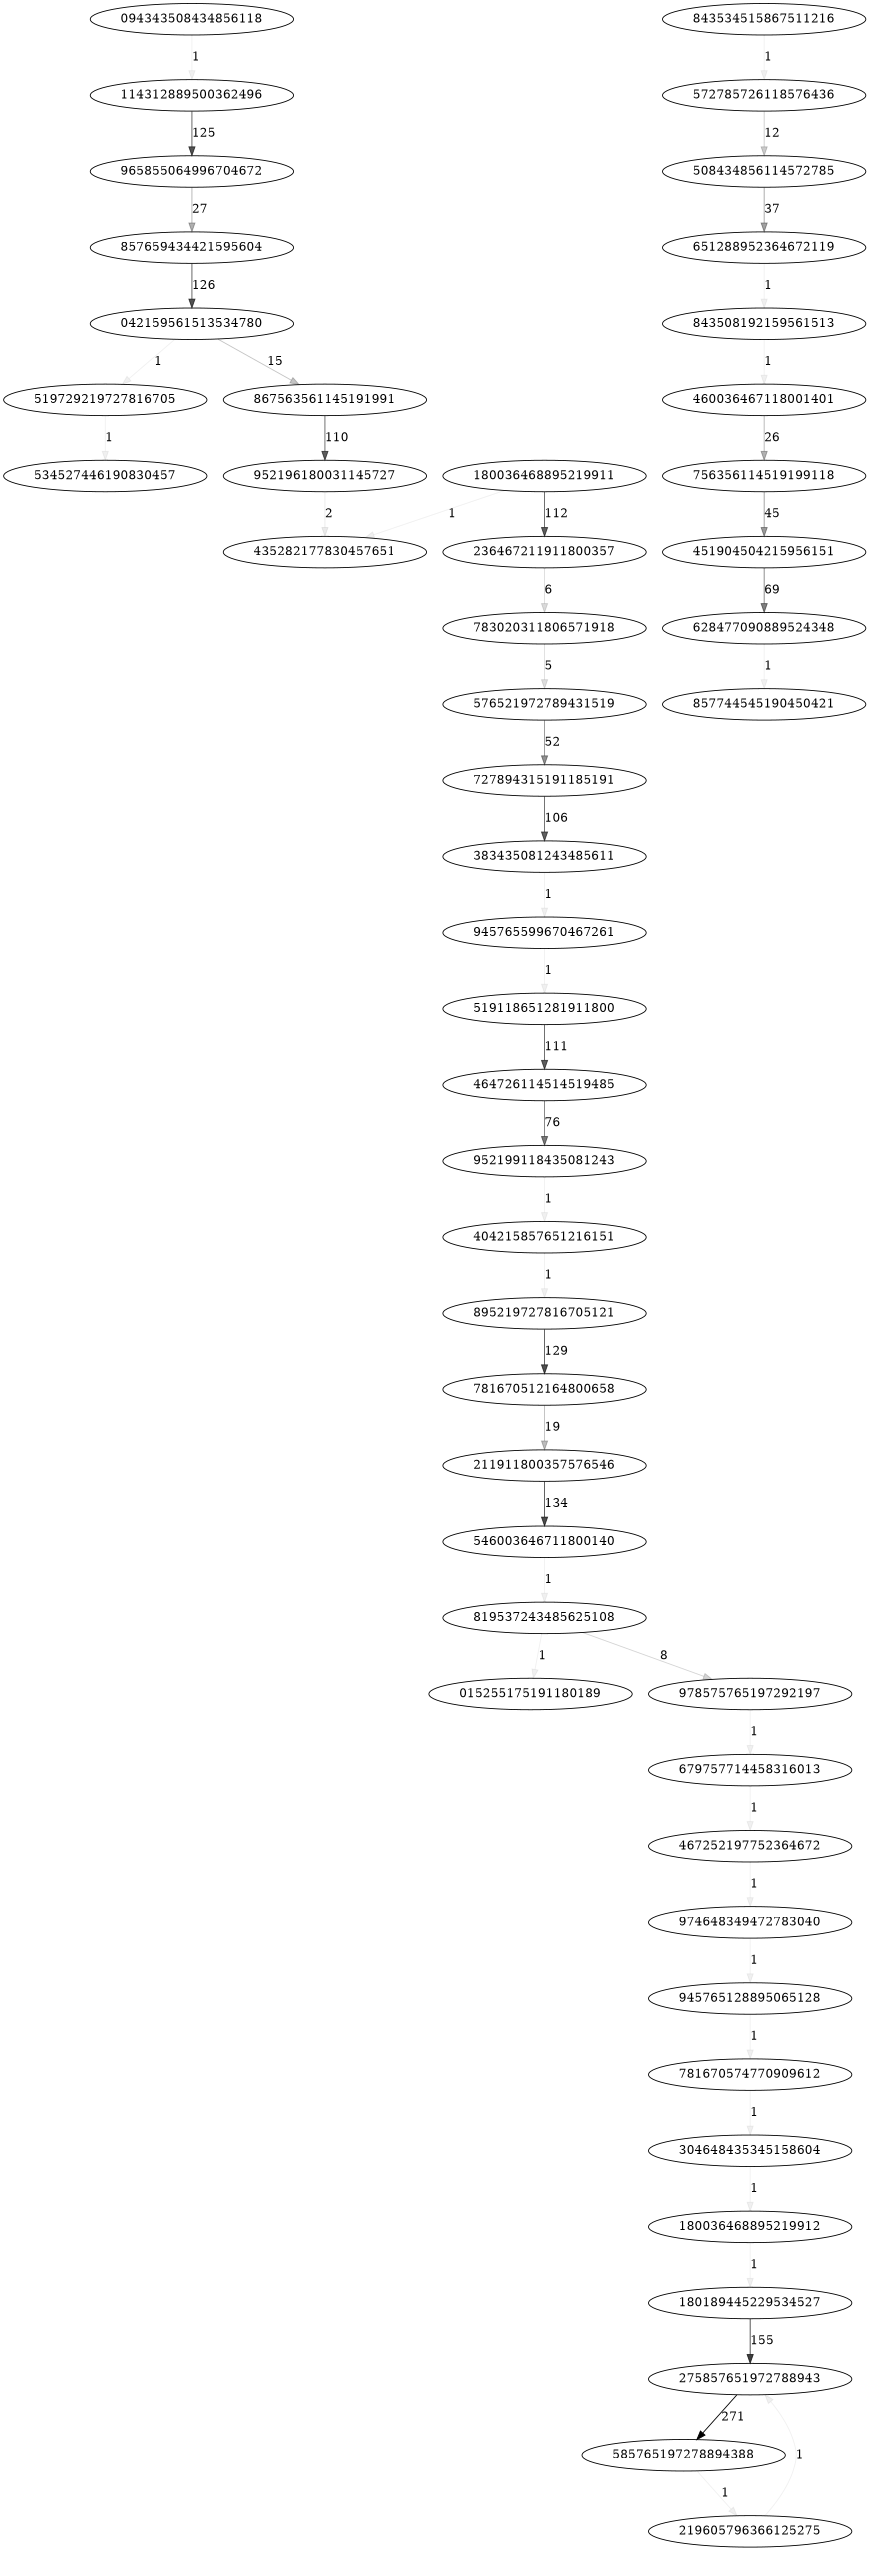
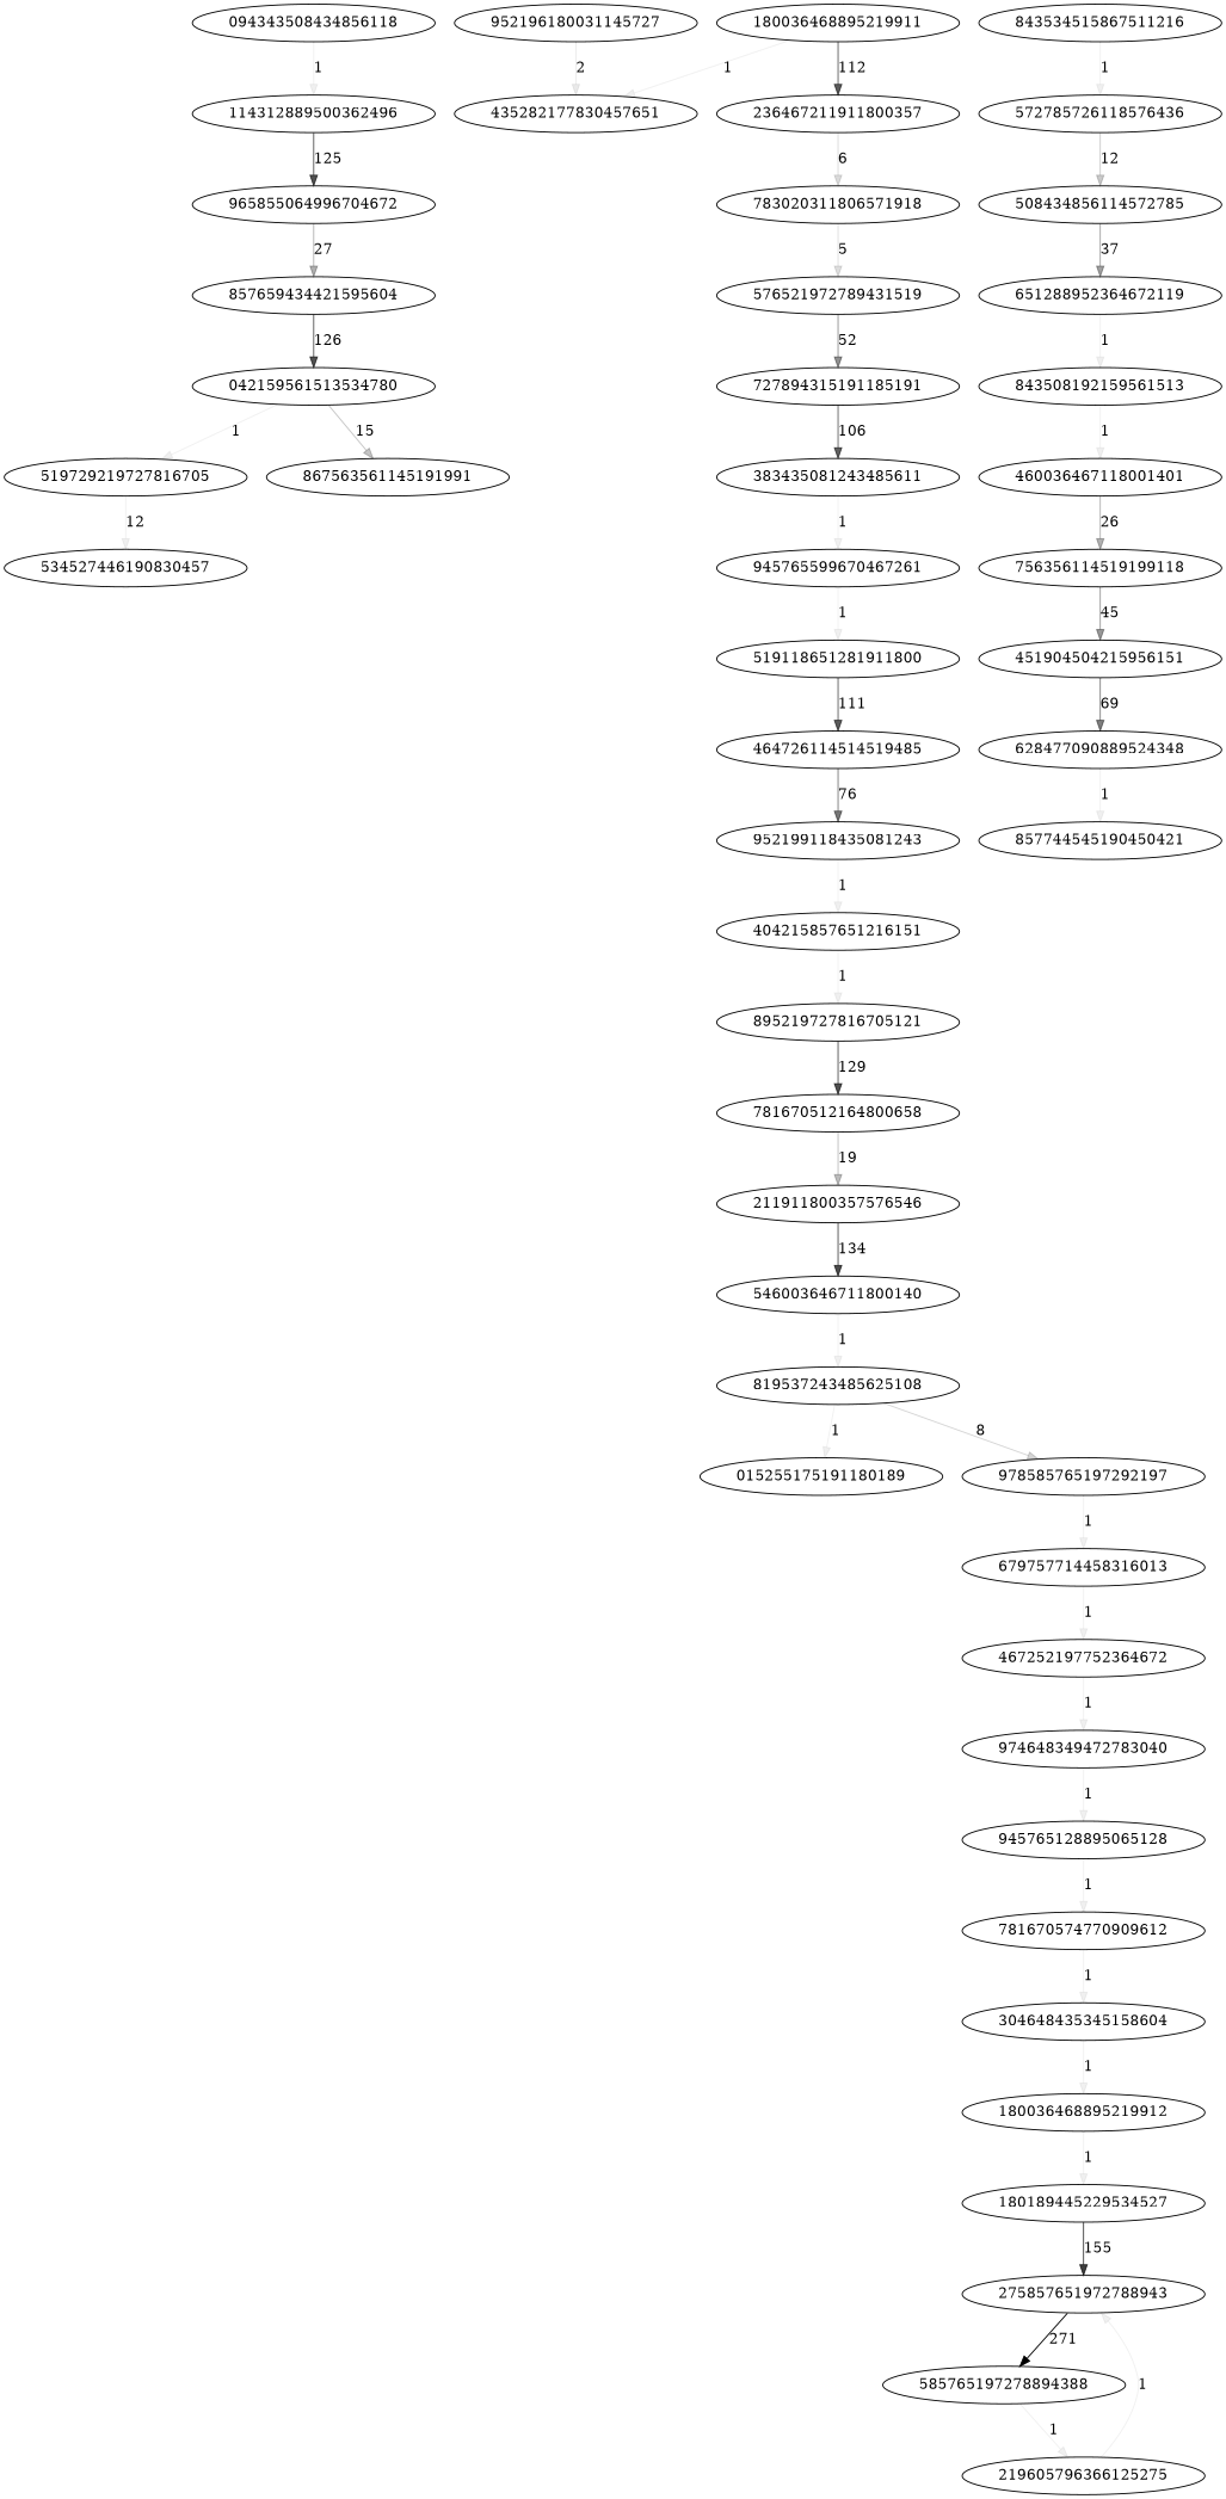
  digraph {
    edge [color="#000000f"]
    094343508434856118
    114312889500362496
    965855064996704672
    857659434421595604
    042159561513534780
    519729219727816705
    867563561145191991
    534527446190830457
    952196180031145727
    435282177830457651
    180036468895219911
    236467211911800357
    783020311806571918
    576521972789431519
    727894315191185191
    383435081243485611
    945765599670467261
    519118651281911800
    464726114514519485
    952199118435081243
    404215857651216151
    895219727816705121
    781670512164800658
    211911800357576546
    546003646711800140
    819537243485625108
    015255175191180189
-   978585765197292197 [label=978575765197292197]
+   978585765197292197
    679757714458316013
    467252197752364672
    974648349472783040
    945765128895065128
    781670574770909612
    304648435345158604
    180036468895219912
    180189445229534527
    275857651972788943
    585765197278894388
    219605796366125275
    843534515867511216
    572785726118576436
    508434856114572785
    651288952364672119
    843508192159561513
    460036467118001401
    756356114519199118
    451904504215956151
    628477090889524348
    857744545190450421
    094343508434856118 -> 114312889500362496 [label=1]
    114312889500362496 -> 965855064996704672 [color="#000000ad" label=125]
    965855064996704672 -> 857659434421595604 [color="#00000050" label=27]
    857659434421595604 -> 042159561513534780 [color="#000000ad" label=126]
    042159561513534780 -> 519729219727816705 [label=1]
    042159561513534780 -> 867563561145191991 [color="#0000003b" label=15]
-   519729219727816705 -> 534527446190830457 [label=1]
-   867563561145191991 -> 952196180031145727 [color="#000000a2" label=110]
+   519729219727816705 -> 534527446190830457 [label=12]
    952196180031145727 -> 435282177830457651 [color="#00000015" label=2]
    180036468895219911 -> 435282177830457651 [label=1]
    180036468895219911 -> 236467211911800357 [color="#000000a3" label=112]
    236467211911800357 -> 783020311806571918 [color="#00000025" label=6]
    783020311806571918 -> 576521972789431519 [color="#00000022" label=5]
    576521972789431519 -> 727894315191185191 [color="#0000006f" label=52]
    727894315191185191 -> 383435081243485611 [color="#0000009f" label=106]
    383435081243485611 -> 945765599670467261 [label=1]
    945765599670467261 -> 519118651281911800 [label=1]
    519118651281911800 -> 464726114514519485 [color="#000000a3" label=111]
    464726114514519485 -> 952199118435081243 [color="#00000087" label=76]
    952199118435081243 -> 404215857651216151 [label=1]
    404215857651216151 -> 895219727816705121 [label=1]
    895219727816705121 -> 781670512164800658 [color="#000000af" label=129]
    781670512164800658 -> 211911800357576546 [color="#00000043" label=19]
    211911800357576546 -> 546003646711800140 [color="#000000b3" label=134]
    546003646711800140 -> 819537243485625108 [label=1]
    819537243485625108 -> 015255175191180189 [label=1]
    819537243485625108 -> 978585765197292197 [color="#0000002b" label=8]
    978585765197292197 -> 679757714458316013 [label=1]
    679757714458316013 -> 467252197752364672 [label=1]
    467252197752364672 -> 974648349472783040 [label=1]
    974648349472783040 -> 945765128895065128 [label=1]
    945765128895065128 -> 781670574770909612 [label=1]
    781670574770909612 -> 304648435345158604 [label=1]
    304648435345158604 -> 180036468895219912 [label=1]
    180036468895219912 -> 180189445229534527 [label=1]
    180189445229534527 -> 275857651972788943 [color="#000000c0" label=155]
    275857651972788943 -> 585765197278894388 [color="#000000ff" label=271]
    585765197278894388 -> 219605796366125275 [label=1]
    219605796366125275 -> 275857651972788943 [label=1]
    843534515867511216 -> 572785726118576436 [label=1]
    572785726118576436 -> 508434856114572785 [color="#00000035" label=12]
    508434856114572785 -> 651288952364672119 [color="#0000005e" label=37]
    651288952364672119 -> 843508192159561513 [label=1]
    843508192159561513 -> 460036467118001401 [label=1]
    460036467118001401 -> 756356114519199118 [color="#0000004e" label=26]
    756356114519199118 -> 451904504215956151 [color="#00000067" label=45]
    451904504215956151 -> 628477090889524348 [color="#00000080" label=69]
    628477090889524348 -> 857744545190450421 [label=1]
  }
